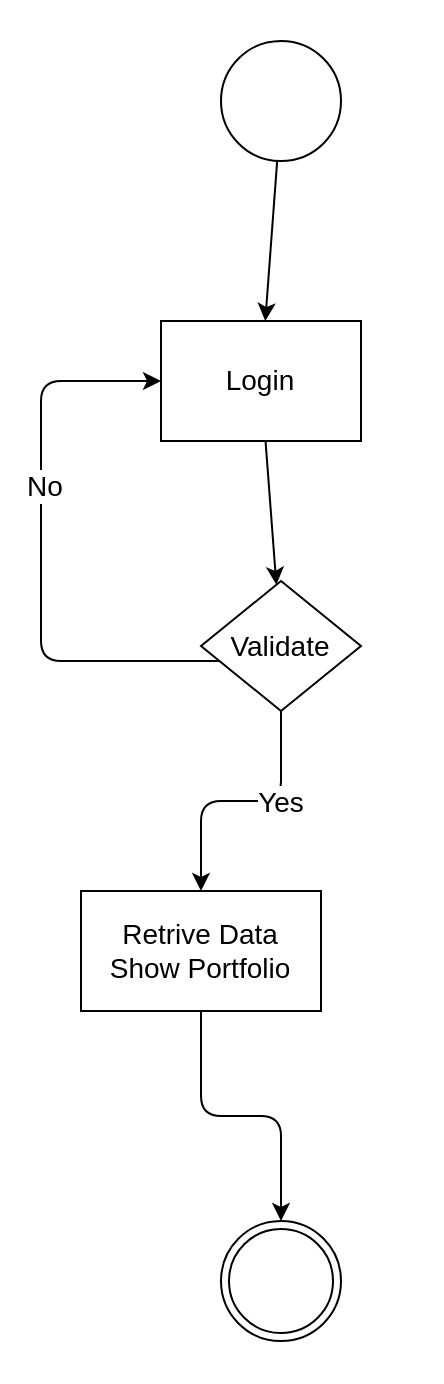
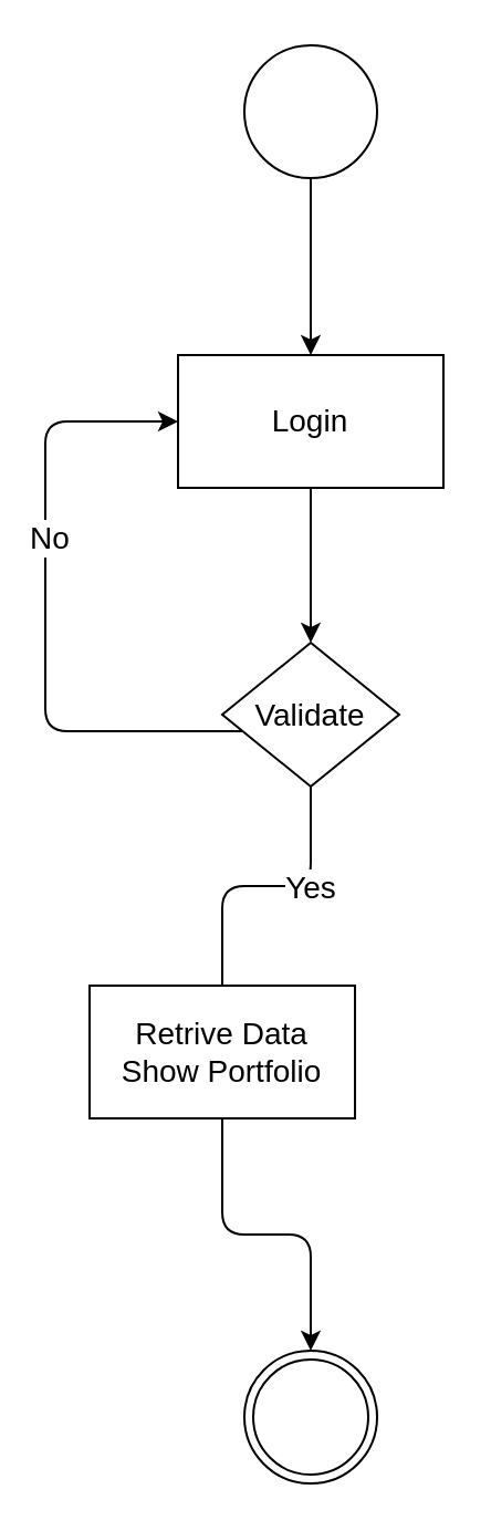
  <mxCell id="0" />
  <mxCell id="1" parent="0" />
  <mxCell id="2" value="" style="edgeStyle=none;html=1;fontSize=14;" edge="1" parent="1" source="3" target="5"><mxGeometry relative="1" as="geometry" /></mxCell>
  <mxCell id="3" value="" style="ellipse;" vertex="1" parent="1"><mxGeometry x="110" y="20" width="60" height="60" as="geometry" /></mxCell>
  <mxCell id="4" value="" style="edgeStyle=none;html=1;fontSize=14;" edge="1" parent="1" source="5" target="10"><mxGeometry relative="1" as="geometry" /></mxCell>
- <mxCell id="5" value="Login" style="whiteSpace=wrap;html=1;fillColor=none;fontSize=14;" vertex="1" parent="1"><mxGeometry x="80" y="160" width="100" height="60" as="geometry" /></mxCell>
+ <mxCell id="5" value="Login" style="whiteSpace=wrap;html=1;fillColor=none;fontSize=14;" vertex="1" parent="1"><mxGeometry x="80" y="160" width="120" height="60" as="geometry" /></mxCell>
  <mxCell id="6" style="edgeStyle=orthogonalEdgeStyle;html=1;entryX=0;entryY=0.5;entryDx=0;entryDy=0;fontSize=14;" edge="1" parent="1" source="10" target="5"><mxGeometry relative="1" as="geometry"><Array as="points"><mxPoint x="20" y="330" /><mxPoint x="20" y="190" /></Array></mxGeometry></mxCell>
  <mxCell id="7" value="No" style="edgeLabel;html=1;align=center;verticalAlign=middle;resizable=0;points=[];fontSize=14;" vertex="1" connectable="0" parent="6"><mxGeometry x="0.221" y="-1" relative="1" as="geometry"><mxPoint as="offset" /></mxGeometry></mxCell>
- <mxCell id="8" value="" style="edgeStyle=orthogonalEdgeStyle;html=1;fontSize=14;" edge="1" parent="1" source="10" target="12"><mxGeometry relative="1" as="geometry" /></mxCell>
+ <mxCell id="8" value="" style="edgeStyle=orthogonalEdgeStyle;html=1;fontSize=14;endArrow=none;" edge="1" parent="1" source="10" target="12"><mxGeometry relative="1" as="geometry" /></mxCell>
  <mxCell id="9" value="Yes" style="edgeLabel;html=1;align=center;verticalAlign=middle;resizable=0;points=[];fontSize=14;" vertex="1" connectable="0" parent="8"><mxGeometry x="-0.289" relative="1" as="geometry"><mxPoint as="offset" /></mxGeometry></mxCell>
  <mxCell id="10" value="Validate" style="rhombus;whiteSpace=wrap;html=1;fillColor=none;fontSize=14;" vertex="1" parent="1"><mxGeometry x="100" y="290" width="80" height="65" as="geometry" /></mxCell>
  <mxCell id="11" value="" style="edgeStyle=orthogonalEdgeStyle;html=1;fontSize=14;" edge="1" parent="1" source="12" target="13"><mxGeometry relative="1" as="geometry" /></mxCell>
  <mxCell id="12" value="Retrive Data&lt;br style=&quot;font-size: 14px;&quot;&gt;Show Portfolio" style="whiteSpace=wrap;html=1;fillColor=none;fontSize=14;" vertex="1" parent="1"><mxGeometry x="40" y="445" width="120" height="60" as="geometry" /></mxCell>
  <mxCell id="13" value="" style="ellipse;html=1;shape=endState;" vertex="1" parent="1"><mxGeometry x="110" y="610" width="60" height="60" as="geometry" /></mxCell>
